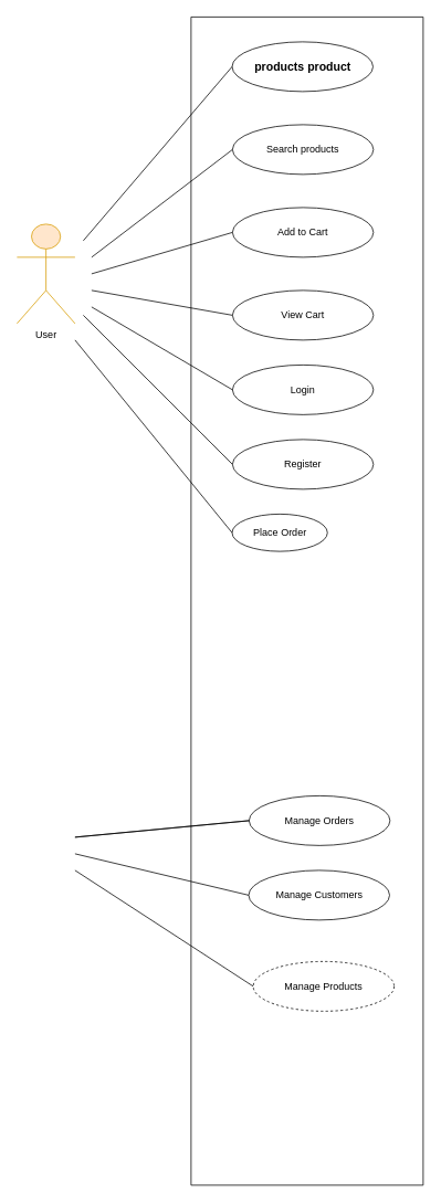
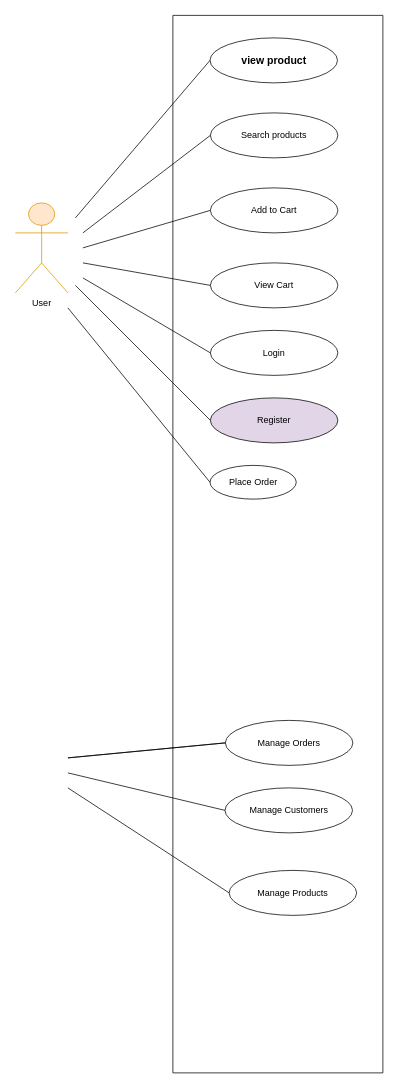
  <mxCell id="0" />
  <mxCell id="1" parent="0" />
  <mxCell id="2" value="User" style="shape=umlActor;verticalLabelPosition=bottom;verticalAlign=top;html=1;outlineConnect=0;fillColor=#ffe6cc;strokeColor=#d79b00;" parent="1" vertex="1"><mxGeometry x="20" y="270" width="70" height="120" as="geometry" /></mxCell>
  <mxCell id="3" value="" style="swimlane;startSize=0;" parent="1" vertex="1"><mxGeometry x="230" y="20" width="280" height="1410" as="geometry" /></mxCell>
- <mxCell id="4" value="&lt;h3&gt;products product&lt;/h3&gt;" style="ellipse;whiteSpace=wrap;html=1;" parent="3" vertex="1"><mxGeometry x="49.5" y="30" width="170" height="60" as="geometry" /></mxCell>
+ <mxCell id="4" value="&lt;h3&gt;view product&lt;/h3&gt;" style="ellipse;whiteSpace=wrap;html=1;" parent="3" vertex="1"><mxGeometry x="49.5" y="30" width="170" height="60" as="geometry" /></mxCell>
  <mxCell id="5" value="Search products" style="ellipse;whiteSpace=wrap;html=1;" parent="3" vertex="1"><mxGeometry x="50" y="130" width="170" height="60" as="geometry" /></mxCell>
  <mxCell id="6" value="Add to Cart" style="ellipse;whiteSpace=wrap;html=1;" parent="3" vertex="1"><mxGeometry x="50" y="230" width="170" height="60" as="geometry" /></mxCell>
  <mxCell id="7" value="View Cart" style="ellipse;whiteSpace=wrap;html=1;" parent="3" vertex="1"><mxGeometry x="50" y="330" width="170" height="60" as="geometry" /></mxCell>
  <mxCell id="8" value="Login" style="ellipse;whiteSpace=wrap;html=1;" parent="3" vertex="1"><mxGeometry x="50" y="420" width="170" height="60" as="geometry" /></mxCell>
- <mxCell id="9" value="Register" style="ellipse;whiteSpace=wrap;html=1;" parent="3" vertex="1"><mxGeometry x="50" y="510" width="170" height="60" as="geometry" /></mxCell>
+ <mxCell id="9" value="Register" style="ellipse;whiteSpace=wrap;html=1;fillColor=#e1d5e7;" parent="3" vertex="1"><mxGeometry x="50" y="510" width="170" height="60" as="geometry" /></mxCell>
  <mxCell id="10" value="Place Order" style="ellipse;whiteSpace=wrap;html=1;" parent="3" vertex="1"><mxGeometry x="49.5" y="600" width="115" height="45" as="geometry" /></mxCell>
  <mxCell id="11" value="Manage Orders" style="ellipse;whiteSpace=wrap;html=1;" parent="3" vertex="1"><mxGeometry x="70" y="940" width="170" height="60" as="geometry" /></mxCell>
  <mxCell id="12" value="Manage Customers" style="ellipse;whiteSpace=wrap;html=1;" parent="3" vertex="1"><mxGeometry x="69.5" y="1030" width="170" height="60" as="geometry" /></mxCell>
- <mxCell id="13" value="Manage Products" style="ellipse;whiteSpace=wrap;html=1;dashed=1;" parent="3" vertex="1"><mxGeometry x="75" y="1140" width="170" height="60" as="geometry" /></mxCell>
+ <mxCell id="13" value="Manage Products" style="ellipse;whiteSpace=wrap;html=1;" parent="3" vertex="1"><mxGeometry x="75" y="1140" width="170" height="60" as="geometry" /></mxCell>
  <mxCell id="14" value="" style="endArrow=none;html=1;rounded=0;exitX=0;exitY=0.5;exitDx=0;exitDy=0;" parent="1" source="4" edge="1"><mxGeometry width="50" height="50" relative="1" as="geometry"><mxPoint x="350" y="350" as="sourcePoint" /><mxPoint x="100" y="290" as="targetPoint" /></mxGeometry></mxCell>
  <mxCell id="15" value="" style="endArrow=none;html=1;rounded=0;entryX=0;entryY=0.5;entryDx=0;entryDy=0;" parent="1" target="5" edge="1"><mxGeometry width="50" height="50" relative="1" as="geometry"><mxPoint x="110" y="310" as="sourcePoint" /><mxPoint x="400" y="250" as="targetPoint" /></mxGeometry></mxCell>
  <mxCell id="16" value="" style="endArrow=none;html=1;rounded=0;entryX=0;entryY=0.5;entryDx=0;entryDy=0;" parent="1" target="6" edge="1"><mxGeometry width="50" height="50" relative="1" as="geometry"><mxPoint x="110" y="330" as="sourcePoint" /><mxPoint x="400" y="250" as="targetPoint" /></mxGeometry></mxCell>
  <mxCell id="17" value="" style="endArrow=none;html=1;rounded=0;entryX=0;entryY=0.5;entryDx=0;entryDy=0;" parent="1" target="7" edge="1"><mxGeometry width="50" height="50" relative="1" as="geometry"><mxPoint x="110" y="350" as="sourcePoint" /><mxPoint x="400" y="250" as="targetPoint" /></mxGeometry></mxCell>
  <mxCell id="18" value="" style="endArrow=none;html=1;rounded=0;entryX=0;entryY=0.5;entryDx=0;entryDy=0;" parent="1" target="8" edge="1"><mxGeometry width="50" height="50" relative="1" as="geometry"><mxPoint x="110" y="370" as="sourcePoint" /><mxPoint x="400" y="340" as="targetPoint" /></mxGeometry></mxCell>
  <mxCell id="19" value="" style="endArrow=none;html=1;rounded=0;entryX=0;entryY=0.5;entryDx=0;entryDy=0;" parent="1" target="9" edge="1"><mxGeometry width="50" height="50" relative="1" as="geometry"><mxPoint x="100" y="380" as="sourcePoint" /><mxPoint x="400" y="340" as="targetPoint" /></mxGeometry></mxCell>
  <mxCell id="20" value="" style="endArrow=none;html=1;rounded=0;entryX=0;entryY=0.5;entryDx=0;entryDy=0;" parent="1" target="10" edge="1"><mxGeometry width="50" height="50" relative="1" as="geometry"><mxPoint x="90" y="410" as="sourcePoint" /><mxPoint x="400" y="540" as="targetPoint" /></mxGeometry></mxCell>
  <mxCell id="21" value="" style="endArrow=none;html=1;rounded=0;exitX=0;exitY=0.5;exitDx=0;exitDy=0;" parent="1" source="11" edge="1"><mxGeometry width="50" height="50" relative="1" as="geometry"><mxPoint x="370" y="990" as="sourcePoint" /><mxPoint x="300" y="990" as="targetPoint" /><Array as="points"><mxPoint x="90" y="1010" /></Array></mxGeometry></mxCell>
  <mxCell id="22" value="" style="endArrow=none;html=1;rounded=0;exitX=0;exitY=0.5;exitDx=0;exitDy=0;" parent="1" source="12" edge="1"><mxGeometry width="50" height="50" relative="1" as="geometry"><mxPoint x="370" y="990" as="sourcePoint" /><mxPoint x="90" y="1030" as="targetPoint" /></mxGeometry></mxCell>
  <mxCell id="23" value="" style="endArrow=none;html=1;rounded=0;entryX=0;entryY=0.5;entryDx=0;entryDy=0;" parent="1" target="13" edge="1"><mxGeometry width="50" height="50" relative="1" as="geometry"><mxPoint x="90" y="1050" as="sourcePoint" /><mxPoint x="440" y="1020" as="targetPoint" /></mxGeometry></mxCell>
